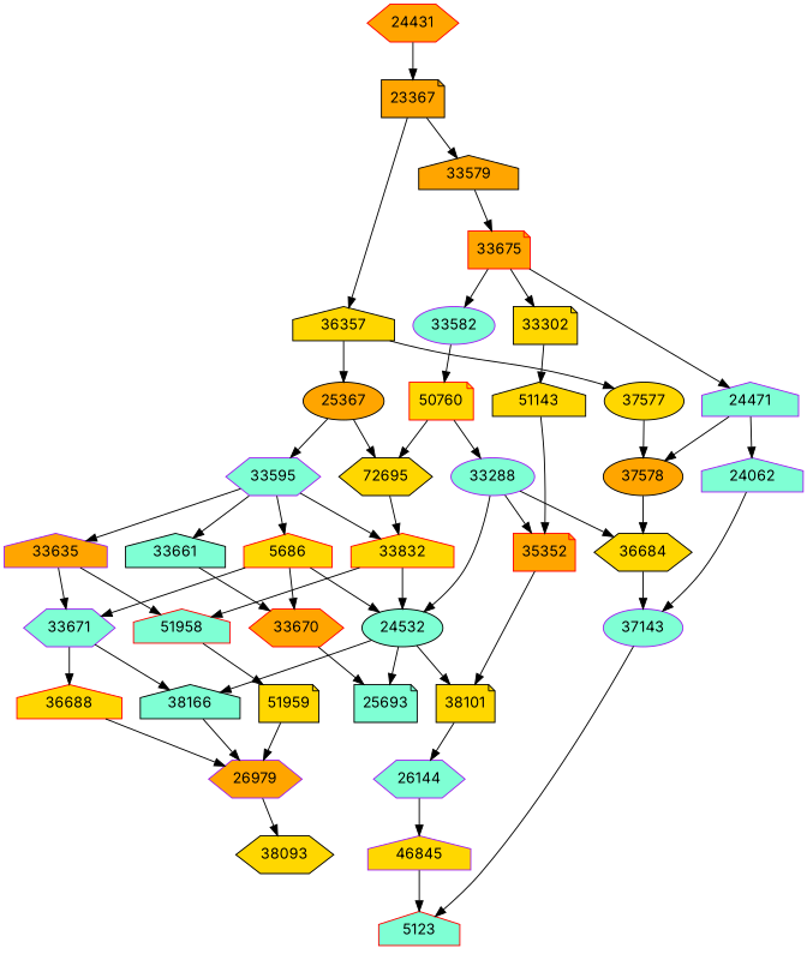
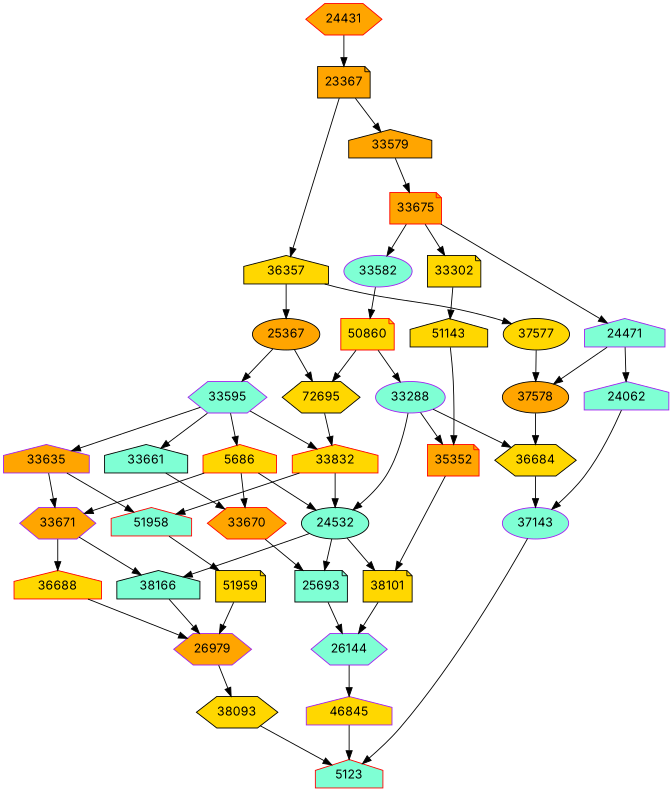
  strict digraph {
    fontname=Inter
    node [color=black fillcolor=gold fontname=Inter shape=house style=filled]
    edge [fontname=Inter]
    n1 [color=red fillcolor=aquamarine label=5123]
    n2 [color=purple fillcolor=aquamarine label=37143 shape=ellipse]
    n3 [label=38093 shape=hexagon]
    n4 [color=purple label=46845]
    n5 [label=36684 shape=hexagon]
    n6 [color=purple fillcolor=aquamarine label=24062]
    n7 [color=purple fillcolor=orange label=26979 shape=hexagon]
    n8 [color=purple fillcolor=aquamarine label=26144 shape=hexagon]
    n9 [color=purple fillcolor=aquamarine label=33288 shape=ellipse]
    n10 [fillcolor=aquamarine label=24532 shape=ellipse]
    n11 [color=red fillcolor=orange label=35352 shape=note]
    n12 [fillcolor=aquamarine label=38166]
    n13 [label=38101 shape=note]
    n14 [fillcolor=aquamarine label=25693 shape=note]
    n15 [fillcolor=orange label=37578 shape=ellipse]
    n16 [color=purple fillcolor=aquamarine label=24471]
    n17 [color=red label=36688]
    n18 [label=51959 shape=note]
-   n19 [color=red label=50760 shape=note]
+   n19 [color=red label=50860 shape=note]
    n20 [label=72695 shape=hexagon]
    n21 [color=red label=33832]
    n22 [label=37577 shape=ellipse]
    n23 [color=red fillcolor=orange label=33675 shape=note]
    n24 [color=purple fillcolor=aquamarine label=33582 shape=ellipse]
    n25 [label=33302 shape=note]
    n26 [label=51143]
-   n27 [color=purple fillcolor=aquamarine label=33671 shape=hexagon]
+   n27 [color=purple fillcolor=orange label=33671 shape=hexagon]
    n28 [color=red fillcolor=aquamarine label=51958]
    n29 [color=red fillcolor=orange label=33670 shape=hexagon]
    n30 [label=36357]
    n31 [fillcolor=orange label=25367 shape=ellipse]
    n32 [color=purple fillcolor=aquamarine label=33595 shape=hexagon]
    n33 [fillcolor=orange label=33579]
    n34 [color=red label=5686]
    n35 [color=purple fillcolor=orange label=33635]
    n36 [fillcolor=aquamarine label=33661]
    n37 [fillcolor=orange label=23367 shape=note]
    n38 [color=red fillcolor=orange label=24431 shape=hexagon]
    n2 -> n1
+   n3 -> n1
    n4 -> n1
    n5 -> n2
    n6 -> n2
    n7 -> n3
    n8 -> n4
    n9 -> n5
    n9 -> n10
    n9 -> n11
    n10 -> n12
    n10 -> n13
    n10 -> n14
    n11 -> n13
    n12 -> n7
    n13 -> n8
+   n14 -> n8
    n15 -> n5
    n16 -> n6
    n16 -> n15
    n17 -> n7
    n18 -> n7
    n19 -> n9
    n19 -> n20
    n20 -> n21
    n21 -> n10
    n21 -> n28
    n22 -> n15
    n23 -> n16
    n23 -> n24
    n23 -> n25
    n24 -> n19
    n25 -> n26
    n26 -> n11
    n27 -> n12
    n27 -> n17
    n28 -> n18
    n29 -> n14
    n30 -> n22
    n30 -> n31
    n31 -> n20
    n31 -> n32
    n32 -> n21
    n32 -> n34
    n32 -> n35
    n32 -> n36
    n33 -> n23
    n34 -> n10
    n34 -> n27
    n34 -> n29
    n35 -> n27
    n35 -> n28
    n36 -> n29
    n37 -> n30
    n37 -> n33
    n38 -> n37
  }
